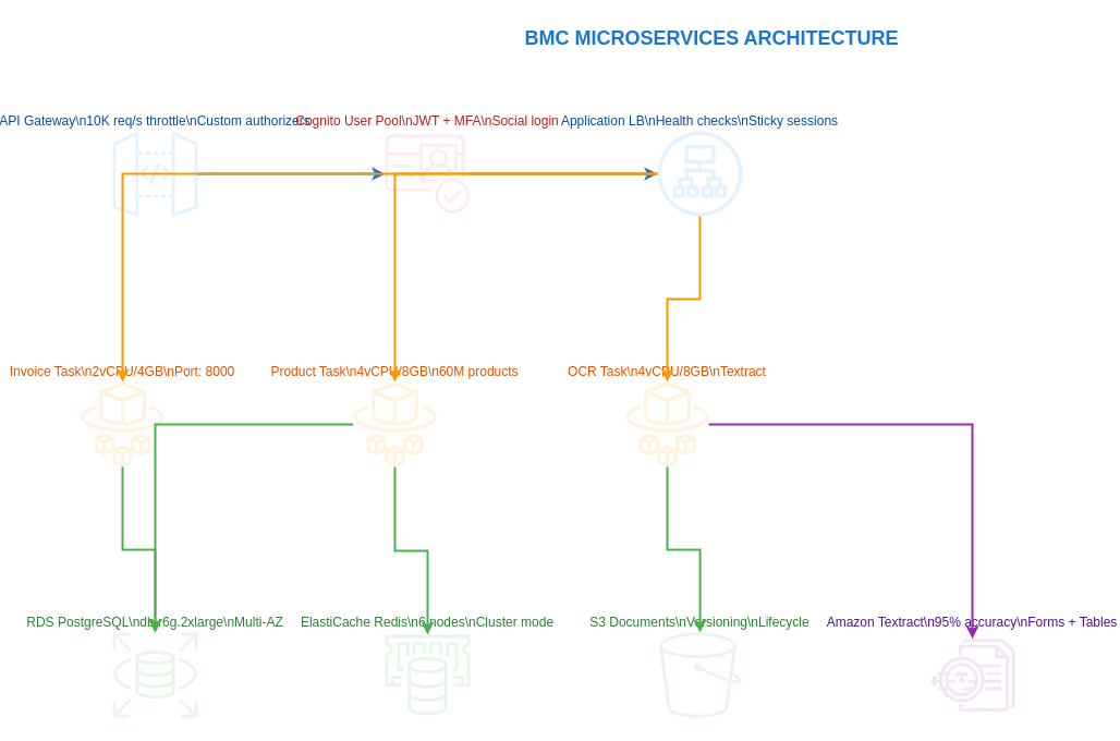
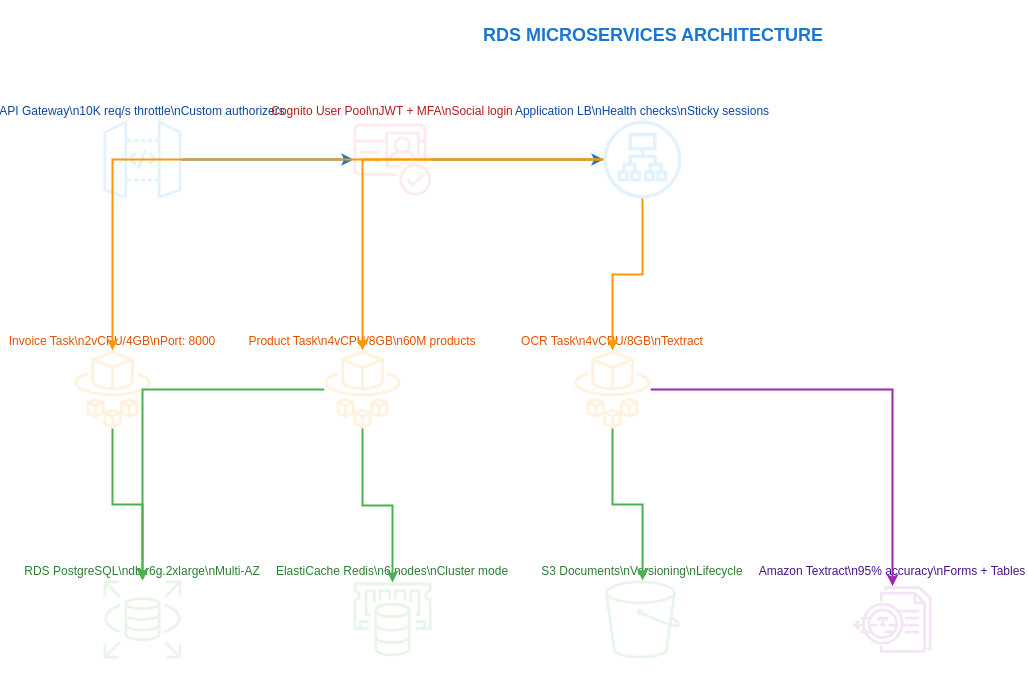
  <mxCell id="0" />
  <mxCell id="1" parent="0" />
- <mxCell id="2" value="BMC MICROSERVICES ARCHITECTURE" style="text;html=1;strokeColor=none;fillColor=none;align=center;verticalAlign=middle;whiteSpace=wrap;rounded=0;fontSize=18;fontStyle=1;fontColor=#1976D2;" vertex="1" parent="1"><mxGeometry x="300" y="20" width="600" height="30" as="geometry" /></mxCell>
+ <mxCell id="2" value="RDS MICROSERVICES ARCHITECTURE" style="text;html=1;strokeColor=none;fillColor=none;align=center;verticalAlign=middle;whiteSpace=wrap;rounded=0;fontSize=18;fontStyle=1;fontColor=#1976D2;" vertex="1" parent="1"><mxGeometry x="300" y="20" width="600" height="30" as="geometry" /></mxCell>
  <mxCell id="3" value="API Gateway\n10K req/s throttle\nCustom authorizers" style="shape=mxgraph.aws4.api_gateway;labelPosition=bottom;verticalLabelPosition=top;align=center;verticalAlign=bottom;fillColor=#E3F2FD;strokeColor=#1976D2;fontColor=#0D47A1;" vertex="1" parent="1"><mxGeometry x="50" y="120" width="78" height="78" as="geometry" /></mxCell>
  <mxCell id="4" value="Cognito User Pool\nJWT + MFA\nSocial login" style="shape=mxgraph.aws4.cognito;labelPosition=bottom;verticalLabelPosition=top;align=center;verticalAlign=bottom;fillColor=#FFEBEE;strokeColor=#D32F2F;fontColor=#B71C1C;" vertex="1" parent="1"><mxGeometry x="300" y="120" width="78" height="78" as="geometry" /></mxCell>
  <mxCell id="5" value="Application LB\nHealth checks\nSticky sessions" style="shape=mxgraph.aws4.application_load_balancer;labelPosition=bottom;verticalLabelPosition=top;align=center;verticalAlign=bottom;fillColor=#E3F2FD;strokeColor=#1976D2;fontColor=#0D47A1;" vertex="1" parent="1"><mxGeometry x="550" y="120" width="78" height="78" as="geometry" /></mxCell>
  <mxCell id="6" value="Invoice Task\n2vCPU/4GB\nPort: 8000" style="shape=mxgraph.aws4.fargate;labelPosition=bottom;verticalLabelPosition=top;align=center;verticalAlign=bottom;fillColor=#FFF3E0;strokeColor=#FF9800;fontColor=#E65100;" vertex="1" parent="1"><mxGeometry x="20" y="350" width="78" height="78" as="geometry" /></mxCell>
  <mxCell id="7" value="Product Task\n4vCPU/8GB\n60M products" style="shape=mxgraph.aws4.fargate;labelPosition=bottom;verticalLabelPosition=top;align=center;verticalAlign=bottom;fillColor=#FFF3E0;strokeColor=#FF9800;fontColor=#E65100;" vertex="1" parent="1"><mxGeometry x="270" y="350" width="78" height="78" as="geometry" /></mxCell>
  <mxCell id="8" value="OCR Task\n4vCPU/8GB\nTextract" style="shape=mxgraph.aws4.fargate;labelPosition=bottom;verticalLabelPosition=top;align=center;verticalAlign=bottom;fillColor=#FFF3E0;strokeColor=#FF9800;fontColor=#E65100;" vertex="1" parent="1"><mxGeometry x="520" y="350" width="78" height="78" as="geometry" /></mxCell>
  <mxCell id="9" value="RDS PostgreSQL\ndb.r6g.2xlarge\nMulti-AZ" style="shape=mxgraph.aws4.rds;labelPosition=bottom;verticalLabelPosition=top;align=center;verticalAlign=bottom;fillColor=#E8F5E8;strokeColor=#4CAF50;fontColor=#2E7D32;" vertex="1" parent="1"><mxGeometry x="50" y="580" width="78" height="78" as="geometry" /></mxCell>
  <mxCell id="10" value="ElastiCache Redis\n6 nodes\nCluster mode" style="shape=mxgraph.aws4.elasticache;labelPosition=bottom;verticalLabelPosition=top;align=center;verticalAlign=bottom;fillColor=#E8F5E8;strokeColor=#4CAF50;fontColor=#2E7D32;" vertex="1" parent="1"><mxGeometry x="300" y="580" width="78" height="78" as="geometry" /></mxCell>
  <mxCell id="11" value="S3 Documents\nVersioning\nLifecycle" style="shape=mxgraph.aws4.s3;labelPosition=bottom;verticalLabelPosition=top;align=center;verticalAlign=bottom;fillColor=#E8F5E8;strokeColor=#4CAF50;fontColor=#2E7D32;" vertex="1" parent="1"><mxGeometry x="550" y="580" width="78" height="78" as="geometry" /></mxCell>
  <mxCell id="12" value="Amazon Textract\n95% accuracy\nForms + Tables" style="shape=mxgraph.aws4.textract;labelPosition=bottom;verticalLabelPosition=top;align=center;verticalAlign=bottom;fillColor=#F3E5F5;strokeColor=#9C27B0;fontColor=#4A148C;" vertex="1" parent="1"><mxGeometry x="800" y="580" width="78" height="78" as="geometry" /></mxCell>
  <mxCell id="13" style="edgeStyle=orthogonalEdgeStyle;rounded=0;orthogonalLoop=1;jettySize=auto;html=1;strokeColor=#1976D2;strokeWidth=2;" edge="1" parent="1" source="3" target="4"><mxGeometry relative="1" as="geometry" /></mxCell>
  <mxCell id="14" style="edgeStyle=orthogonalEdgeStyle;rounded=0;orthogonalLoop=1;jettySize=auto;html=1;strokeColor=#1976D2;strokeWidth=2;" edge="1" parent="1" source="4" target="5"><mxGeometry relative="1" as="geometry" /></mxCell>
  <mxCell id="15" style="edgeStyle=orthogonalEdgeStyle;rounded=0;orthogonalLoop=1;jettySize=auto;html=1;strokeColor=#FF9800;strokeWidth=2;" edge="1" parent="1" source="5" target="6"><mxGeometry relative="1" as="geometry" /></mxCell>
  <mxCell id="16" style="edgeStyle=orthogonalEdgeStyle;rounded=0;orthogonalLoop=1;jettySize=auto;html=1;strokeColor=#FF9800;strokeWidth=2;" edge="1" parent="1" source="5" target="7"><mxGeometry relative="1" as="geometry" /></mxCell>
  <mxCell id="17" style="edgeStyle=orthogonalEdgeStyle;rounded=0;orthogonalLoop=1;jettySize=auto;html=1;strokeColor=#FF9800;strokeWidth=2;" edge="1" parent="1" source="5" target="8"><mxGeometry relative="1" as="geometry" /></mxCell>
  <mxCell id="18" style="edgeStyle=orthogonalEdgeStyle;rounded=0;orthogonalLoop=1;jettySize=auto;html=1;strokeColor=#4CAF50;strokeWidth=2;" edge="1" parent="1" source="6" target="9"><mxGeometry relative="1" as="geometry" /></mxCell>
  <mxCell id="19" style="edgeStyle=orthogonalEdgeStyle;rounded=0;orthogonalLoop=1;jettySize=auto;html=1;strokeColor=#4CAF50;strokeWidth=2;" edge="1" parent="1" source="7" target="10"><mxGeometry relative="1" as="geometry" /></mxCell>
  <mxCell id="20" style="edgeStyle=orthogonalEdgeStyle;rounded=0;orthogonalLoop=1;jettySize=auto;html=1;strokeColor=#4CAF50;strokeWidth=2;" edge="1" parent="1" source="7" target="9"><mxGeometry relative="1" as="geometry" /></mxCell>
  <mxCell id="21" style="edgeStyle=orthogonalEdgeStyle;rounded=0;orthogonalLoop=1;jettySize=auto;html=1;strokeColor=#9C27B0;strokeWidth=2;" edge="1" parent="1" source="8" target="12"><mxGeometry relative="1" as="geometry" /></mxCell>
  <mxCell id="22" style="edgeStyle=orthogonalEdgeStyle;rounded=0;orthogonalLoop=1;jettySize=auto;html=1;strokeColor=#4CAF50;strokeWidth=2;" edge="1" parent="1" source="8" target="11"><mxGeometry relative="1" as="geometry" /></mxCell>
